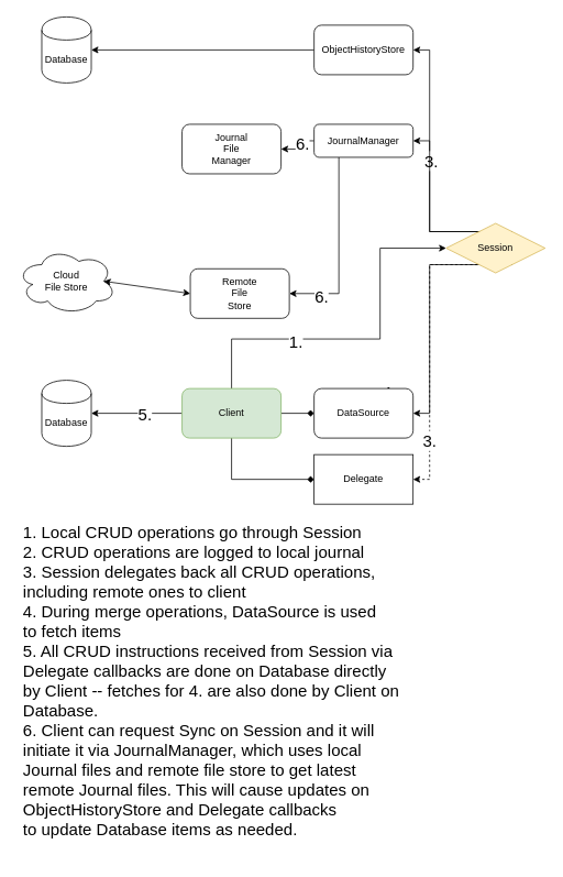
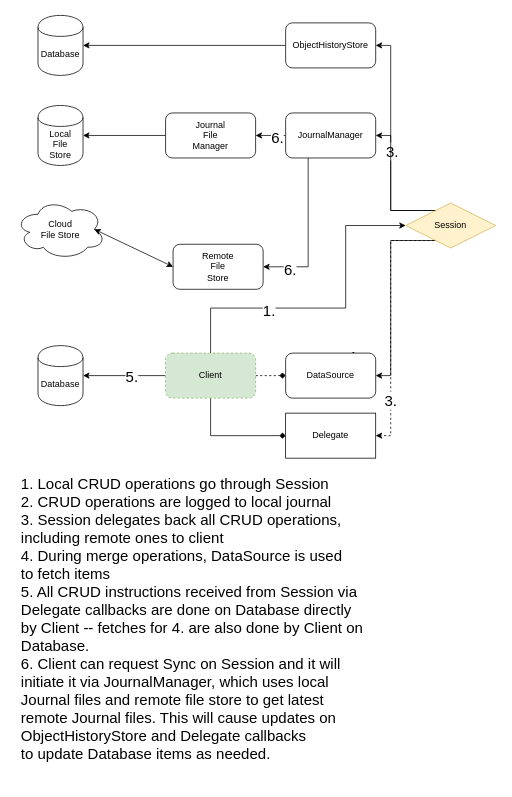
  <mxCell id="0" />
  <mxCell id="1" parent="0" />
  <mxCell id="2" style="edgeStyle=orthogonalEdgeStyle;rounded=0;orthogonalLoop=1;jettySize=auto;html=1;exitX=0.25;exitY=1;exitDx=0;exitDy=0;entryX=1;entryY=0.5;entryDx=0;entryDy=0;" edge="1" parent="1" source="9" target="17"><mxGeometry relative="1" as="geometry" /></mxCell>
  <mxCell id="3" value="4." style="text;html=1;align=center;verticalAlign=middle;resizable=0;points=[];labelBackgroundColor=#ffffff;fontSize=20;" vertex="1" connectable="0" parent="2"><mxGeometry x="0.417" y="-25" relative="1" as="geometry"><mxPoint x="-25" y="29" as="offset" /></mxGeometry></mxCell>
  <mxCell id="4" style="edgeStyle=orthogonalEdgeStyle;rounded=0;orthogonalLoop=1;jettySize=auto;html=1;exitX=0.75;exitY=1;exitDx=0;exitDy=0;entryX=1;entryY=0.5;entryDx=0;entryDy=0;dashed=1;" edge="1" parent="1" source="9" target="18"><mxGeometry relative="1" as="geometry" /></mxCell>
  <mxCell id="5" value="3." style="text;html=1;align=center;verticalAlign=middle;resizable=0;points=[];labelBackgroundColor=#ffffff;fontSize=20;" vertex="1" connectable="0" parent="4"><mxGeometry x="0.642" y="-1" relative="1" as="geometry"><mxPoint as="offset" /></mxGeometry></mxCell>
  <mxCell id="6" style="edgeStyle=orthogonalEdgeStyle;rounded=0;orthogonalLoop=1;jettySize=auto;html=1;exitX=0.25;exitY=0;exitDx=0;exitDy=0;entryX=1;entryY=0.5;entryDx=0;entryDy=0;endArrow=classic;endFill=1;" edge="1" parent="1" source="9" target="23"><mxGeometry relative="1" as="geometry" /></mxCell>
  <mxCell id="7" value="3." style="text;html=1;align=center;verticalAlign=middle;resizable=0;points=[];labelBackgroundColor=#ffffff;fontSize=20;" vertex="1" connectable="0" parent="6"><mxGeometry x="0.55" y="-1" relative="1" as="geometry"><mxPoint as="offset" /></mxGeometry></mxCell>
  <mxCell id="8" style="edgeStyle=orthogonalEdgeStyle;rounded=0;orthogonalLoop=1;jettySize=auto;html=1;exitX=0.75;exitY=0;exitDx=0;exitDy=0;entryX=1;entryY=0.5;entryDx=0;entryDy=0;endArrow=classic;endFill=1;" edge="1" parent="1" source="9" target="25"><mxGeometry relative="1" as="geometry" /></mxCell>
  <mxCell id="9" value="Session" style="rhombus;whiteSpace=wrap;html=1;fillColor=#fff2cc;strokeColor=#d6b656;" vertex="1" parent="1"><mxGeometry x="540" y="270" width="120" height="60" as="geometry" /></mxCell>
- <mxCell id="10" style="edgeStyle=orthogonalEdgeStyle;rounded=0;orthogonalLoop=1;jettySize=auto;html=1;exitX=1;exitY=0.5;exitDx=0;exitDy=0;entryX=0;entryY=0.5;entryDx=0;entryDy=0;endArrow=diamond;endFill=1;" edge="1" parent="1" source="16" target="17"><mxGeometry relative="1" as="geometry" /></mxCell>
+ <mxCell id="10" style="edgeStyle=orthogonalEdgeStyle;rounded=0;orthogonalLoop=1;jettySize=auto;html=1;exitX=1;exitY=0.5;exitDx=0;exitDy=0;entryX=0;entryY=0.5;entryDx=0;entryDy=0;endArrow=diamond;endFill=1;dashed=1;" edge="1" parent="1" source="16" target="17"><mxGeometry relative="1" as="geometry" /></mxCell>
  <mxCell id="11" style="edgeStyle=orthogonalEdgeStyle;rounded=0;orthogonalLoop=1;jettySize=auto;html=1;exitX=0.5;exitY=1;exitDx=0;exitDy=0;entryX=0;entryY=0.5;entryDx=0;entryDy=0;endArrow=diamond;endFill=1;" edge="1" parent="1" source="16" target="18"><mxGeometry relative="1" as="geometry" /></mxCell>
  <mxCell id="12" style="edgeStyle=orthogonalEdgeStyle;rounded=0;orthogonalLoop=1;jettySize=auto;html=1;exitX=0;exitY=0.5;exitDx=0;exitDy=0;endArrow=classic;endFill=1;" edge="1" parent="1" source="16" target="32"><mxGeometry relative="1" as="geometry" /></mxCell>
  <mxCell id="13" value="5." style="text;html=1;align=center;verticalAlign=middle;resizable=0;points=[];labelBackgroundColor=#ffffff;fontSize=20;" vertex="1" connectable="0" parent="12"><mxGeometry x="-0.164" relative="1" as="geometry"><mxPoint as="offset" /></mxGeometry></mxCell>
  <mxCell id="14" style="edgeStyle=orthogonalEdgeStyle;rounded=0;orthogonalLoop=1;jettySize=auto;html=1;exitX=0.5;exitY=0;exitDx=0;exitDy=0;entryX=0;entryY=0.5;entryDx=0;entryDy=0;endArrow=classic;endFill=1;" edge="1" parent="1" source="16" target="9"><mxGeometry relative="1" as="geometry"><Array as="points"><mxPoint x="280" y="410" /><mxPoint x="460" y="410" /><mxPoint x="460" y="300" /></Array></mxGeometry></mxCell>
  <mxCell id="15" value="1. " style="text;html=1;align=center;verticalAlign=middle;resizable=0;points=[];labelBackgroundColor=#ffffff;fontSize=20;" vertex="1" connectable="0" parent="14"><mxGeometry x="-0.363" y="-2" relative="1" as="geometry"><mxPoint as="offset" /></mxGeometry></mxCell>
- <mxCell id="16" value="Client" style="rounded=1;whiteSpace=wrap;html=1;fillColor=#d5e8d4;strokeColor=#82b366;" vertex="1" parent="1"><mxGeometry x="220" y="470" width="120" height="60" as="geometry" /></mxCell>
+ <mxCell id="16" value="Client" style="rounded=1;whiteSpace=wrap;html=1;fillColor=#d5e8d4;strokeColor=#82b366;dashed=1;" vertex="1" parent="1"><mxGeometry x="220" y="470" width="120" height="60" as="geometry" /></mxCell>
  <mxCell id="17" value="DataSource" style="rounded=1;whiteSpace=wrap;html=1;" vertex="1" parent="1"><mxGeometry x="380" y="470" width="120" height="60" as="geometry" /></mxCell>
  <mxCell id="18" value="Delegate" style="whiteSpace=wrap;html=1;rounded=0;" vertex="1" parent="1"><mxGeometry x="380" y="550" width="120" height="60" as="geometry" /></mxCell>
  <mxCell id="19" style="edgeStyle=orthogonalEdgeStyle;rounded=0;orthogonalLoop=1;jettySize=auto;html=1;exitX=0;exitY=0.5;exitDx=0;exitDy=0;entryX=1;entryY=0.5;entryDx=0;entryDy=0;endArrow=classic;endFill=1;" edge="1" parent="1" source="23" target="27"><mxGeometry relative="1" as="geometry" /></mxCell>
  <mxCell id="20" value="6." style="text;html=1;align=center;verticalAlign=middle;resizable=0;points=[];labelBackgroundColor=#ffffff;fontSize=20;" vertex="1" connectable="0" parent="19"><mxGeometry x="-0.4" y="2" relative="1" as="geometry"><mxPoint as="offset" /></mxGeometry></mxCell>
  <mxCell id="21" style="edgeStyle=orthogonalEdgeStyle;rounded=0;orthogonalLoop=1;jettySize=auto;html=1;exitX=0.25;exitY=1;exitDx=0;exitDy=0;entryX=1;entryY=0.5;entryDx=0;entryDy=0;endArrow=classic;endFill=1;" edge="1" parent="1" source="23" target="28"><mxGeometry relative="1" as="geometry" /></mxCell>
  <mxCell id="22" value="6." style="text;html=1;align=center;verticalAlign=middle;resizable=0;points=[];labelBackgroundColor=#ffffff;fontSize=20;" vertex="1" connectable="0" parent="21"><mxGeometry x="0.66" y="2" relative="1" as="geometry"><mxPoint as="offset" /></mxGeometry></mxCell>
- <mxCell id="23" value="JournalManager" style="rounded=1;whiteSpace=wrap;html=1;" vertex="1" parent="1"><mxGeometry x="380" y="150" width="120" height="40" as="geometry" /></mxCell>
+ <mxCell id="23" value="JournalManager" style="rounded=1;whiteSpace=wrap;html=1;" vertex="1" parent="1"><mxGeometry x="380" y="150" width="120" height="60" as="geometry" /></mxCell>
  <mxCell id="24" style="edgeStyle=orthogonalEdgeStyle;rounded=0;orthogonalLoop=1;jettySize=auto;html=1;exitX=0;exitY=0.5;exitDx=0;exitDy=0;endArrow=classic;endFill=1;" edge="1" parent="1" source="25" target="33"><mxGeometry relative="1" as="geometry" /></mxCell>
  <mxCell id="25" value="ObjectHistoryStore" style="rounded=1;whiteSpace=wrap;html=1;" vertex="1" parent="1"><mxGeometry x="380" width="120" height="60" as="geometry" y="30" /></mxCell>
+ <mxCell id="26" style="edgeStyle=orthogonalEdgeStyle;rounded=0;orthogonalLoop=1;jettySize=auto;html=1;exitX=0;exitY=0.5;exitDx=0;exitDy=0;entryX=1;entryY=0.5;entryDx=0;entryDy=0;endArrow=classic;endFill=1;" edge="1" parent="1" source="27" target="31"><mxGeometry relative="1" as="geometry" /></mxCell>
  <mxCell id="27" value="&lt;div&gt;Journal&lt;/div&gt;&lt;div&gt;File&lt;/div&gt;&lt;div&gt;Manager&lt;br&gt;&lt;/div&gt;" style="rounded=1;whiteSpace=wrap;html=1;" vertex="1" parent="1"><mxGeometry x="220" y="150" width="120" height="60" as="geometry" /></mxCell>
  <mxCell id="28" value="&lt;div&gt;Remote&lt;/div&gt;&lt;div&gt;File&lt;/div&gt;&lt;div&gt;Store&lt;br&gt;&lt;/div&gt;" style="rounded=1;whiteSpace=wrap;html=1;" vertex="1" parent="1"><mxGeometry x="230" y="325" width="120" height="60" as="geometry" /></mxCell>
- <mxCell id="29" value="&lt;div&gt;Cloud&lt;/div&gt;&lt;div&gt;File Store&lt;br&gt;&lt;/div&gt;" style="ellipse;shape=cloud;whiteSpace=wrap;html=1;" vertex="1" parent="1"><mxGeometry x="20" y="300" width="120" height="80" as="geometry" /></mxCell>
+ <mxCell id="29" value="&lt;div&gt;Cloud&lt;/div&gt;&lt;div&gt;File Store&lt;br&gt;&lt;/div&gt;" style="ellipse;shape=cloud;whiteSpace=wrap;html=1;" vertex="1" parent="1"><mxGeometry x="20" y="265" width="120" height="80" as="geometry" /></mxCell>
  <mxCell id="30" value="" style="endArrow=classic;startArrow=classic;html=1;entryX=0;entryY=0.5;entryDx=0;entryDy=0;exitX=0.875;exitY=0.5;exitDx=0;exitDy=0;exitPerimeter=0;" edge="1" parent="1" source="29" target="28"><mxGeometry width="50" height="50" relative="1" as="geometry"><mxPoint x="160" y="280" as="sourcePoint" /><mxPoint x="210" y="230" as="targetPoint" /></mxGeometry></mxCell>
+ <mxCell id="31" value="&lt;div&gt;Local&lt;/div&gt;&lt;div&gt;File&lt;/div&gt;&lt;div&gt;Store&lt;br&gt;&lt;/div&gt;" style="shape=cylinder;whiteSpace=wrap;html=1;boundedLbl=1;backgroundOutline=1;" vertex="1" parent="1"><mxGeometry x="50" y="140" width="60" height="80" as="geometry" /></mxCell>
  <mxCell id="32" value="Database" style="shape=cylinder;whiteSpace=wrap;html=1;boundedLbl=1;backgroundOutline=1;" vertex="1" parent="1"><mxGeometry x="50" y="460" width="60" height="80" as="geometry" /></mxCell>
  <mxCell id="33" value="Database" style="shape=cylinder;whiteSpace=wrap;html=1;boundedLbl=1;backgroundOutline=1;" vertex="1" parent="1"><mxGeometry x="50" y="20" width="60" height="80" as="geometry" /></mxCell>
  <mxCell id="34" value="&lt;div align=&quot;left&quot;&gt;1. Local CRUD operations go through Session&lt;/div&gt;&lt;div align=&quot;left&quot;&gt;2. CRUD operations are logged to local journal&lt;br&gt;&lt;/div&gt;&lt;div align=&quot;left&quot;&gt;3. Session delegates back all CRUD operations, &lt;br&gt;&lt;/div&gt;&lt;div align=&quot;left&quot;&gt;including remote ones to client&lt;br&gt;&lt;/div&gt;&lt;div align=&quot;left&quot;&gt;4. During merge operations, DataSource is used&lt;/div&gt;&lt;div align=&quot;left&quot;&gt;to fetch items&lt;/div&gt;&lt;div align=&quot;left&quot;&gt;5. All CRUD instructions received from Session via &lt;br&gt;&lt;/div&gt;&lt;div align=&quot;left&quot;&gt;Delegate callbacks are done on Database directly&lt;/div&gt;&lt;div align=&quot;left&quot;&gt;by Client -- fetches for 4. are also done by Client on &lt;br&gt;&lt;/div&gt;&lt;div align=&quot;left&quot;&gt;Database.&lt;/div&gt;&lt;div align=&quot;left&quot;&gt;6. Client can request Sync on Session and it will&lt;/div&gt;&lt;div align=&quot;left&quot;&gt;initiate it via JournalManager, which uses local&lt;/div&gt;&lt;div align=&quot;left&quot;&gt;Journal files and remote file store to get latest&lt;/div&gt;&lt;div align=&quot;left&quot;&gt;remote Journal files. This will cause updates on &lt;br&gt;&lt;/div&gt;&lt;div align=&quot;left&quot;&gt;ObjectHistoryStore and Delegate callbacks&lt;/div&gt;&lt;div align=&quot;left&quot;&gt;to update Database items as needed.&lt;br&gt;&lt;/div&gt;&lt;div align=&quot;left&quot;&gt;&lt;br&gt;&lt;/div&gt;" style="text;html=1;align=center;verticalAlign=middle;resizable=0;points=[];autosize=1;fontSize=20;" vertex="1" parent="1"><mxGeometry x="20" y="630" width="470" height="410" as="geometry" /></mxCell>
